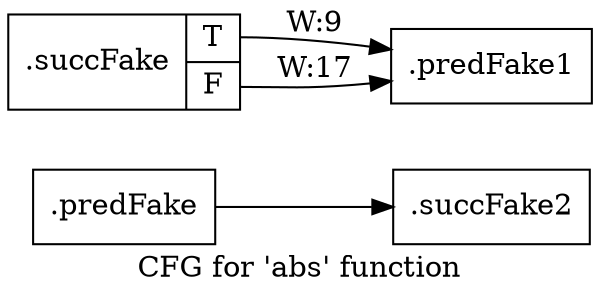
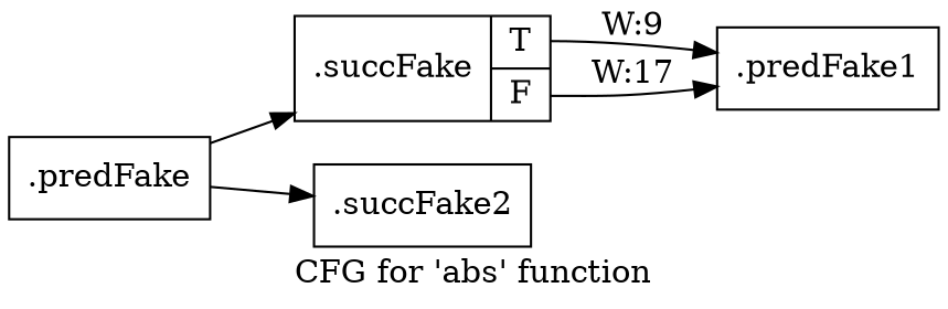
  digraph {
    label="CFG for 'abs' function"
    rankdir=LR
    node [shape=record filename="../../../../src/ban_s3.cpp" linenumber=241]
    edge [execusionnum=24 filename="../../../../src/ban_s3.cpp"]
    n1 [label="{.predFake}" filename="" linenumber=""]
    n2 [label="{.succFake|{<s0>T|<s1>F}}" linenumber=237]
    n3 [label="{.succFake2}"]
    n4 [label="{.predFake1}"]
+   n1 -> n2
    n1 -> n3
    n2 -> n4 [execusionnum=8 label="W:9" tailport=s0]
    n2 -> n4 [callList="6:240" execusionnum=16 label="W:17" tailport=s1]
  }
